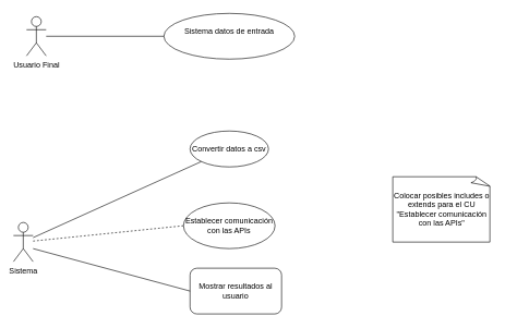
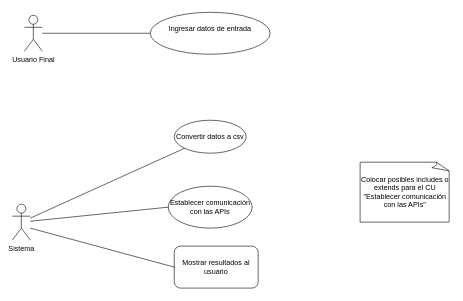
  <mxCell id="0" />
  <mxCell id="1" parent="0" />
  <mxCell id="2" value="Usuario Final&lt;div&gt;&lt;br&gt;&lt;/div&gt;" style="shape=umlActor;verticalLabelPosition=bottom;verticalAlign=top;html=1;" vertex="1" parent="1"><mxGeometry x="40" y="25" width="30" height="60" as="geometry" /></mxCell>
- <mxCell id="3" value="Sistema datos de entrada&lt;div&gt;&lt;br&gt;&lt;/div&gt;" style="ellipse;whiteSpace=wrap;html=1;" vertex="1" parent="1"><mxGeometry x="250" y="20" width="200" height="70" as="geometry" /></mxCell>
+ <mxCell id="3" value="Ingresar datos de entrada&lt;div&gt;&lt;br&gt;&lt;/div&gt;" style="ellipse;whiteSpace=wrap;html=1;" vertex="1" parent="1"><mxGeometry x="250" y="20" width="200" height="70" as="geometry" /></mxCell>
  <mxCell id="4" value="" style="endArrow=none;html=1;rounded=0;entryX=0;entryY=0.5;entryDx=0;entryDy=0;" edge="1" parent="1" source="2" target="3"><mxGeometry width="50" height="50" relative="1" as="geometry"><mxPoint x="90" y="70" as="sourcePoint" /><mxPoint x="230" y="70" as="targetPoint" /></mxGeometry></mxCell>
  <mxCell id="5" value="Sistema&lt;div&gt;&lt;br&gt;&lt;/div&gt;" style="shape=umlActor;verticalLabelPosition=bottom;verticalAlign=top;html=1;" vertex="1" parent="1"><mxGeometry x="20" y="340" width="30" height="60" as="geometry" /></mxCell>
  <mxCell id="6" value="Convertir datos a csv" style="ellipse;whiteSpace=wrap;html=1;" vertex="1" parent="1"><mxGeometry x="290" y="200" width="120" height="55" as="geometry" /></mxCell>
  <mxCell id="7" value="Establecer comunicación con las APIs" style="ellipse;whiteSpace=wrap;html=1;" vertex="1" parent="1"><mxGeometry x="280" y="310" width="140" height="70" as="geometry" /></mxCell>
  <mxCell id="8" value="Mostrar resultados al usuario" style="whiteSpace=wrap;html=1;rounded=1;" vertex="1" parent="1"><mxGeometry x="290" y="410" width="140" height="70" as="geometry" /></mxCell>
  <mxCell id="9" value="" style="endArrow=none;html=1;rounded=0;" edge="1" parent="1" source="5" target="6"><mxGeometry width="50" height="50" relative="1" as="geometry"><mxPoint x="0" y="350" as="sourcePoint" /><mxPoint x="140" y="250" as="targetPoint" /></mxGeometry></mxCell>
- <mxCell id="10" value="" style="endArrow=none;html=1;rounded=0;entryX=0;entryY=0.5;entryDx=0;entryDy=0;dashed=1;" edge="1" parent="1" source="5" target="7"><mxGeometry width="50" height="50" relative="1" as="geometry"><mxPoint x="0" y="430" as="sourcePoint" /><mxPoint x="50" y="380" as="targetPoint" /></mxGeometry></mxCell>
+ <mxCell id="10" value="" style="endArrow=none;html=1;rounded=0;entryX=0;entryY=0.5;entryDx=0;entryDy=0;" edge="1" parent="1" source="5" target="7"><mxGeometry width="50" height="50" relative="1" as="geometry"><mxPoint x="0" y="430" as="sourcePoint" /><mxPoint x="50" y="380" as="targetPoint" /></mxGeometry></mxCell>
  <mxCell id="11" value="" style="endArrow=none;html=1;rounded=0;entryX=0;entryY=0.5;entryDx=0;entryDy=0;" edge="1" parent="1" target="8"><mxGeometry width="50" height="50" relative="1" as="geometry"><mxPoint x="50" y="380" as="sourcePoint" /><mxPoint x="80" y="470" as="targetPoint" /></mxGeometry></mxCell>
  <mxCell id="12" value="Colocar posibles includes o extends para el CU &quot;Establecer comunicación con las APIs&quot;" style="whiteSpace=wrap;html=1;shape=mxgraph.basic.document" vertex="1" parent="1"><mxGeometry x="600" y="270" width="150" height="100" as="geometry" /></mxCell>
